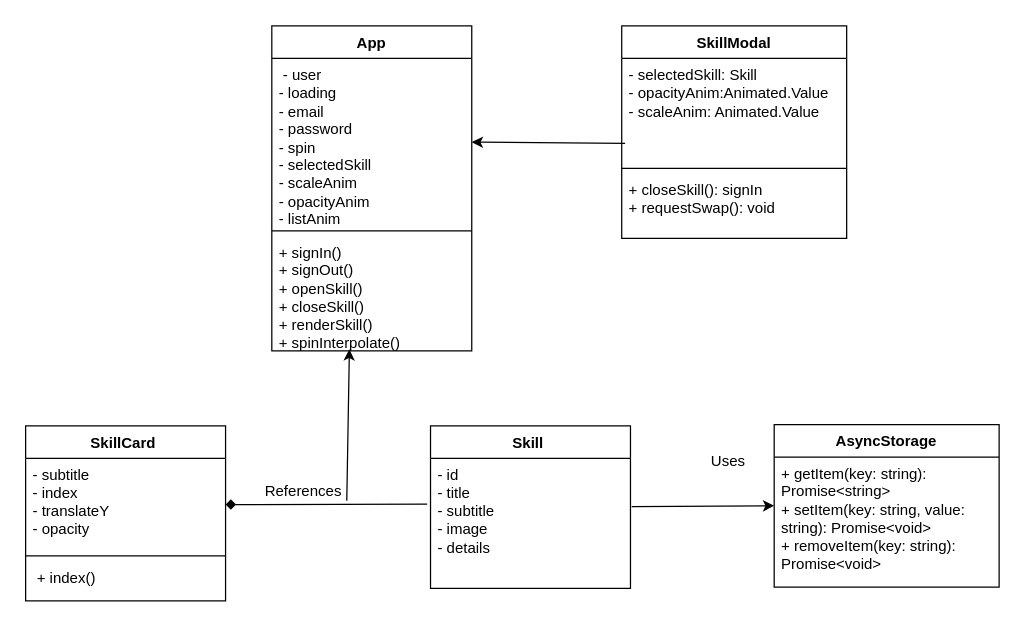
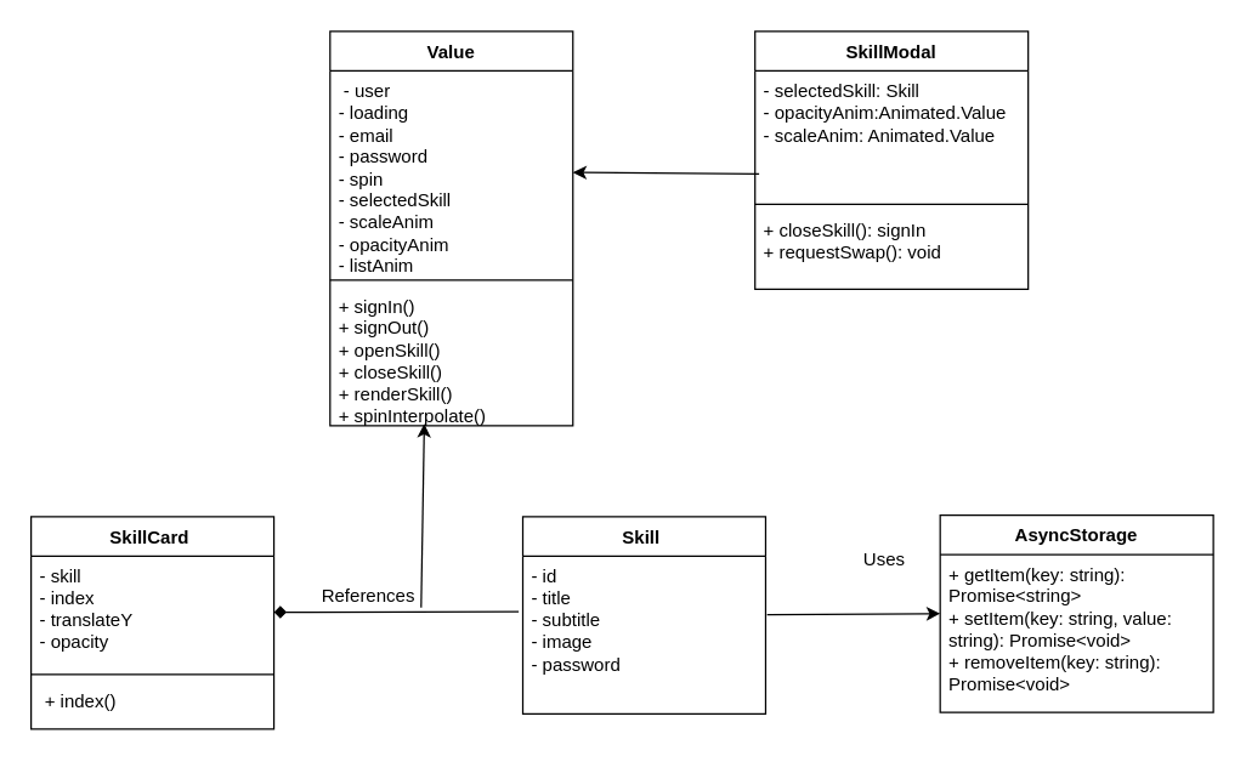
  <mxCell id="0" />
  <mxCell id="1" parent="0" />
- <mxCell id="2" value="App" style="swimlane;fontStyle=1;align=center;verticalAlign=top;childLayout=stackLayout;horizontal=1;startSize=26;horizontalStack=0;resizeParent=1;resizeParentMax=0;resizeLast=0;collapsible=1;marginBottom=0;whiteSpace=wrap;html=1;" parent="1" vertex="1"><mxGeometry x="217" y="20" width="160" height="260" as="geometry" /></mxCell>
+ <mxCell id="2" value="Value" style="swimlane;fontStyle=1;align=center;verticalAlign=top;childLayout=stackLayout;horizontal=1;startSize=26;horizontalStack=0;resizeParent=1;resizeParentMax=0;resizeLast=0;collapsible=1;marginBottom=0;whiteSpace=wrap;html=1;" parent="1" vertex="1"><mxGeometry x="217" y="20" width="160" height="260" as="geometry" /></mxCell>
  <mxCell id="3" value="&lt;div&gt;&lt;div&gt;&amp;nbsp;- user&amp;nbsp; &amp;nbsp; &amp;nbsp; &amp;nbsp; &amp;nbsp; &amp;nbsp;&amp;nbsp;&lt;/div&gt;&lt;div&gt;- loading&amp;nbsp; &amp;nbsp; &amp;nbsp; &amp;nbsp; &amp;nbsp;&lt;/div&gt;&lt;div&gt;- email&amp;nbsp; &amp;nbsp; &amp;nbsp; &amp;nbsp; &amp;nbsp; &amp;nbsp;&lt;/div&gt;&lt;div&gt;- password&amp;nbsp; &amp;nbsp; &amp;nbsp; &amp;nbsp;&amp;nbsp;&lt;/div&gt;&lt;div&gt;- spin&amp;nbsp; &amp;nbsp; &amp;nbsp; &amp;nbsp; &amp;nbsp; &amp;nbsp;&amp;nbsp;&lt;/div&gt;&lt;div&gt;- selectedSkill&amp;nbsp; &amp;nbsp;&lt;/div&gt;&lt;div&gt;- scaleAnim&amp;nbsp; &amp;nbsp; &amp;nbsp; &amp;nbsp;&lt;/div&gt;&lt;div&gt;- opacityAnim&amp;nbsp; &amp;nbsp; &amp;nbsp;&lt;/div&gt;&lt;div&gt;- listAnim&lt;/div&gt;&lt;/div&gt;" style="text;strokeColor=none;fillColor=none;align=left;verticalAlign=top;spacingLeft=4;spacingRight=4;overflow=hidden;rotatable=0;points=[[0,0.5],[1,0.5]];portConstraint=eastwest;whiteSpace=wrap;html=1;" parent="2" vertex="1"><mxGeometry y="26" width="160" height="134" as="geometry" /></mxCell>
  <mxCell id="4" value="" style="line;strokeWidth=1;fillColor=none;align=left;verticalAlign=middle;spacingTop=-1;spacingLeft=3;spacingRight=3;rotatable=0;labelPosition=right;points=[];portConstraint=eastwest;strokeColor=inherit;" parent="2" vertex="1"><mxGeometry y="160" width="160" height="8" as="geometry" /></mxCell>
  <mxCell id="5" value="&lt;div&gt;+ signIn()&lt;/div&gt;&lt;div&gt;+ signOut()&amp;nbsp;&lt;/div&gt;&lt;div&gt;+ openSkill()&amp;nbsp; &amp;nbsp; &amp;nbsp;&lt;/div&gt;&lt;div&gt;+ closeSkill()&amp;nbsp; &amp;nbsp;&amp;nbsp;&lt;/div&gt;&lt;div&gt;+ renderSkill()&amp;nbsp; &amp;nbsp;&lt;/div&gt;&lt;div&gt;+ spinInterpolate()&lt;/div&gt;" style="text;strokeColor=none;fillColor=none;align=left;verticalAlign=top;spacingLeft=4;spacingRight=4;overflow=hidden;rotatable=0;points=[[0,0.5],[1,0.5]];portConstraint=eastwest;whiteSpace=wrap;html=1;" parent="2" vertex="1"><mxGeometry y="168" width="160" height="92" as="geometry" /></mxCell>
  <mxCell id="6" value="Skill&amp;nbsp;" style="swimlane;fontStyle=1;align=center;verticalAlign=top;childLayout=stackLayout;horizontal=1;startSize=26;horizontalStack=0;resizeParent=1;resizeParentMax=0;resizeLast=0;collapsible=1;marginBottom=0;whiteSpace=wrap;html=1;" parent="1" vertex="1"><mxGeometry x="344" y="340" width="160" height="130" as="geometry" /></mxCell>
- <mxCell id="7" value="&lt;div&gt;- id&amp;nbsp; &amp;nbsp; &amp;nbsp; &amp;nbsp; &amp;nbsp; &amp;nbsp; &amp;nbsp;&amp;nbsp;&lt;/div&gt;&lt;div&gt;- title&amp;nbsp; &amp;nbsp; &amp;nbsp; &amp;nbsp; &amp;nbsp; &amp;nbsp;&lt;/div&gt;&lt;div&gt;- subtitle&amp;nbsp; &amp;nbsp; &amp;nbsp; &amp;nbsp;&amp;nbsp;&lt;/div&gt;&lt;div&gt;- image&amp;nbsp; &amp;nbsp; &amp;nbsp; &amp;nbsp; &amp;nbsp; &amp;nbsp;&lt;/div&gt;&lt;div&gt;- details&amp;nbsp;&lt;/div&gt;" style="text;strokeColor=none;fillColor=none;align=left;verticalAlign=top;spacingLeft=4;spacingRight=4;overflow=hidden;rotatable=0;points=[[0,0.5],[1,0.5]];portConstraint=eastwest;whiteSpace=wrap;html=1;" parent="6" vertex="1"><mxGeometry y="26" width="160" height="104" as="geometry" /></mxCell>
+ <mxCell id="7" value="&lt;div&gt;- id&amp;nbsp; &amp;nbsp; &amp;nbsp; &amp;nbsp; &amp;nbsp; &amp;nbsp; &amp;nbsp;&amp;nbsp;&lt;/div&gt;&lt;div&gt;- title&amp;nbsp; &amp;nbsp; &amp;nbsp; &amp;nbsp; &amp;nbsp; &amp;nbsp;&lt;/div&gt;&lt;div&gt;- subtitle&amp;nbsp; &amp;nbsp; &amp;nbsp; &amp;nbsp;&amp;nbsp;&lt;/div&gt;&lt;div&gt;- image&amp;nbsp; &amp;nbsp; &amp;nbsp; &amp;nbsp; &amp;nbsp; &amp;nbsp;&lt;/div&gt;&lt;div&gt;- password&amp;nbsp;&lt;/div&gt;" style="text;strokeColor=none;fillColor=none;align=left;verticalAlign=top;spacingLeft=4;spacingRight=4;overflow=hidden;rotatable=0;points=[[0,0.5],[1,0.5]];portConstraint=eastwest;whiteSpace=wrap;html=1;" parent="6" vertex="1"><mxGeometry y="26" width="160" height="104" as="geometry" /></mxCell>
  <mxCell id="8" value="SkillModal" style="swimlane;fontStyle=1;align=center;verticalAlign=top;childLayout=stackLayout;horizontal=1;startSize=26;horizontalStack=0;resizeParent=1;resizeParentMax=0;resizeLast=0;collapsible=1;marginBottom=0;whiteSpace=wrap;html=1;" parent="1" vertex="1"><mxGeometry x="497" y="20" width="180" height="170" as="geometry" /></mxCell>
  <mxCell id="9" value="- selectedSkill: Skill&lt;div&gt;-&amp;nbsp;opacityAnim:Animated.Value&lt;/div&gt;&lt;div&gt;-&amp;nbsp;scaleAnim: Animated.Value&lt;/div&gt;&lt;div&gt;&lt;br&gt;&lt;/div&gt;" style="text;strokeColor=none;fillColor=none;align=left;verticalAlign=top;spacingLeft=4;spacingRight=4;overflow=hidden;rotatable=0;points=[[0,0.5],[1,0.5]];portConstraint=eastwest;whiteSpace=wrap;html=1;" parent="8" vertex="1"><mxGeometry y="26" width="180" height="84" as="geometry" /></mxCell>
  <mxCell id="10" value="" style="line;strokeWidth=1;fillColor=none;align=left;verticalAlign=middle;spacingTop=-1;spacingLeft=3;spacingRight=3;rotatable=0;labelPosition=right;points=[];portConstraint=eastwest;strokeColor=inherit;" parent="8" vertex="1"><mxGeometry y="110" width="180" height="8" as="geometry" /></mxCell>
  <mxCell id="11" value="+&amp;nbsp;closeSkill(): signIn&lt;div&gt;+&amp;nbsp;requestSwap(): void&lt;/div&gt;" style="text;strokeColor=none;fillColor=none;align=left;verticalAlign=top;spacingLeft=4;spacingRight=4;overflow=hidden;rotatable=0;points=[[0,0.5],[1,0.5]];portConstraint=eastwest;whiteSpace=wrap;html=1;" parent="8" vertex="1"><mxGeometry y="118" width="180" height="52" as="geometry" /></mxCell>
  <mxCell id="12" value="SkillCard&amp;nbsp;" style="swimlane;fontStyle=1;align=center;verticalAlign=top;childLayout=stackLayout;horizontal=1;startSize=26;horizontalStack=0;resizeParent=1;resizeParentMax=0;resizeLast=0;collapsible=1;marginBottom=0;whiteSpace=wrap;html=1;" vertex="1" parent="1"><mxGeometry x="20" y="340" width="160" height="140" as="geometry" /></mxCell>
- <mxCell id="13" value="&lt;div&gt;- subtitle&amp;nbsp; &amp;nbsp; &amp;nbsp; &amp;nbsp; &amp;nbsp; &amp;nbsp;&lt;/div&gt;&lt;div&gt;- index&amp;nbsp; &amp;nbsp; &amp;nbsp; &amp;nbsp; &amp;nbsp; &amp;nbsp;&lt;/div&gt;&lt;div&gt;&lt;span style=&quot;background-color: transparent; color: light-dark(rgb(0, 0, 0), rgb(255, 255, 255));&quot;&gt;- translateY&amp;nbsp; &amp;nbsp; &amp;nbsp;&amp;nbsp;&lt;/span&gt;&lt;/div&gt;&lt;div&gt;- opacity&amp;nbsp; &amp;nbsp;&lt;/div&gt;" style="text;strokeColor=none;fillColor=none;align=left;verticalAlign=top;spacingLeft=4;spacingRight=4;overflow=hidden;rotatable=0;points=[[0,0.5],[1,0.5]];portConstraint=eastwest;whiteSpace=wrap;html=1;" vertex="1" parent="12"><mxGeometry y="26" width="160" height="74" as="geometry" /></mxCell>
+ <mxCell id="13" value="&lt;div&gt;- skill&amp;nbsp; &amp;nbsp; &amp;nbsp; &amp;nbsp; &amp;nbsp; &amp;nbsp;&lt;/div&gt;&lt;div&gt;- index&amp;nbsp; &amp;nbsp; &amp;nbsp; &amp;nbsp; &amp;nbsp; &amp;nbsp;&lt;/div&gt;&lt;div&gt;&lt;span style=&quot;background-color: transparent; color: light-dark(rgb(0, 0, 0), rgb(255, 255, 255));&quot;&gt;- translateY&amp;nbsp; &amp;nbsp; &amp;nbsp;&amp;nbsp;&lt;/span&gt;&lt;/div&gt;&lt;div&gt;- opacity&amp;nbsp; &amp;nbsp;&lt;/div&gt;" style="text;strokeColor=none;fillColor=none;align=left;verticalAlign=top;spacingLeft=4;spacingRight=4;overflow=hidden;rotatable=0;points=[[0,0.5],[1,0.5]];portConstraint=eastwest;whiteSpace=wrap;html=1;" vertex="1" parent="12"><mxGeometry y="26" width="160" height="74" as="geometry" /></mxCell>
  <mxCell id="14" value="" style="line;strokeWidth=1;fillColor=none;align=left;verticalAlign=middle;spacingTop=-1;spacingLeft=3;spacingRight=3;rotatable=0;labelPosition=right;points=[];portConstraint=eastwest;strokeColor=inherit;" vertex="1" parent="12"><mxGeometry y="100" width="160" height="8" as="geometry" /></mxCell>
  <mxCell id="15" value="&amp;nbsp;+ index()&amp;nbsp;" style="text;strokeColor=none;fillColor=none;align=left;verticalAlign=top;spacingLeft=4;spacingRight=4;overflow=hidden;rotatable=0;points=[[0,0.5],[1,0.5]];portConstraint=eastwest;whiteSpace=wrap;html=1;" vertex="1" parent="12"><mxGeometry y="108" width="160" height="32" as="geometry" /></mxCell>
  <mxCell id="16" value="AsyncStorage" style="swimlane;fontStyle=1;align=center;verticalAlign=top;childLayout=stackLayout;horizontal=1;startSize=26;horizontalStack=0;resizeParent=1;resizeParentMax=0;resizeLast=0;collapsible=1;marginBottom=0;whiteSpace=wrap;html=1;" vertex="1" parent="1"><mxGeometry x="619" y="339" width="180" height="130" as="geometry" /></mxCell>
  <mxCell id="17" value="&lt;div&gt;+&amp;nbsp;getItem(key: string): Promise&amp;lt;string&amp;gt;&lt;/div&gt;&lt;div&gt;+&amp;nbsp;setItem(key: string, value: string): Promise&amp;lt;void&amp;gt;&lt;/div&gt;&lt;div&gt;+&amp;nbsp;removeItem(key: string): Promise&amp;lt;void&amp;gt;&lt;/div&gt;" style="text;strokeColor=none;fillColor=none;align=left;verticalAlign=top;spacingLeft=4;spacingRight=4;overflow=hidden;rotatable=0;points=[[0,0.5],[1,0.5]];portConstraint=eastwest;whiteSpace=wrap;html=1;" vertex="1" parent="16"><mxGeometry y="26" width="180" height="104" as="geometry" /></mxCell>
  <mxCell id="18" value="" style="endArrow=classic;html=1;rounded=0;entryX=1;entryY=0.5;entryDx=0;entryDy=0;exitX=0.015;exitY=0.81;exitDx=0;exitDy=0;exitPerimeter=0;" edge="1" parent="1" source="9" target="3"><mxGeometry width="50" height="50" relative="1" as="geometry"><mxPoint x="497" y="240" as="sourcePoint" /><mxPoint x="547" y="190" as="targetPoint" /></mxGeometry></mxCell>
  <mxCell id="19" value="" style="endArrow=classic;html=1;rounded=0;entryX=0.022;entryY=0.375;entryDx=0;entryDy=0;entryPerimeter=0;exitX=1.006;exitY=0.372;exitDx=0;exitDy=0;exitPerimeter=0;" edge="1" parent="1" source="7"><mxGeometry width="50" height="50" relative="1" as="geometry"><mxPoint x="517.12" y="406.02" as="sourcePoint" /><mxPoint x="619" y="403.98" as="targetPoint" /></mxGeometry></mxCell>
  <mxCell id="20" value="" style="endArrow=diamond;html=1;rounded=0;entryX=1;entryY=0.5;entryDx=0;entryDy=0;exitX=-0.017;exitY=0.353;exitDx=0;exitDy=0;exitPerimeter=0;" edge="1" parent="1" source="7" target="13"><mxGeometry width="50" height="50" relative="1" as="geometry"><mxPoint x="167" y="510" as="sourcePoint" /><mxPoint x="217" y="460" as="targetPoint" /></mxGeometry></mxCell>
  <mxCell id="21" value="" style="endArrow=classic;html=1;rounded=0;entryX=0.388;entryY=0.986;entryDx=0;entryDy=0;entryPerimeter=0;" edge="1" parent="1" target="5"><mxGeometry width="50" height="50" relative="1" as="geometry"><mxPoint x="277" y="400" as="sourcePoint" /><mxPoint x="327" y="350" as="targetPoint" /></mxGeometry></mxCell>
  <mxCell id="22" value="Uses" style="text;html=1;align=center;verticalAlign=middle;resizable=0;points=[];autosize=1;strokeColor=none;fillColor=none;" vertex="1" parent="1"><mxGeometry x="557" y="354" width="50" height="30" as="geometry" /></mxCell>
  <mxCell id="23" value="References" style="text;html=1;align=center;verticalAlign=middle;resizable=0;points=[];autosize=1;strokeColor=none;fillColor=none;" vertex="1" parent="1"><mxGeometry x="202" y="378" width="80" height="30" as="geometry" /></mxCell>
